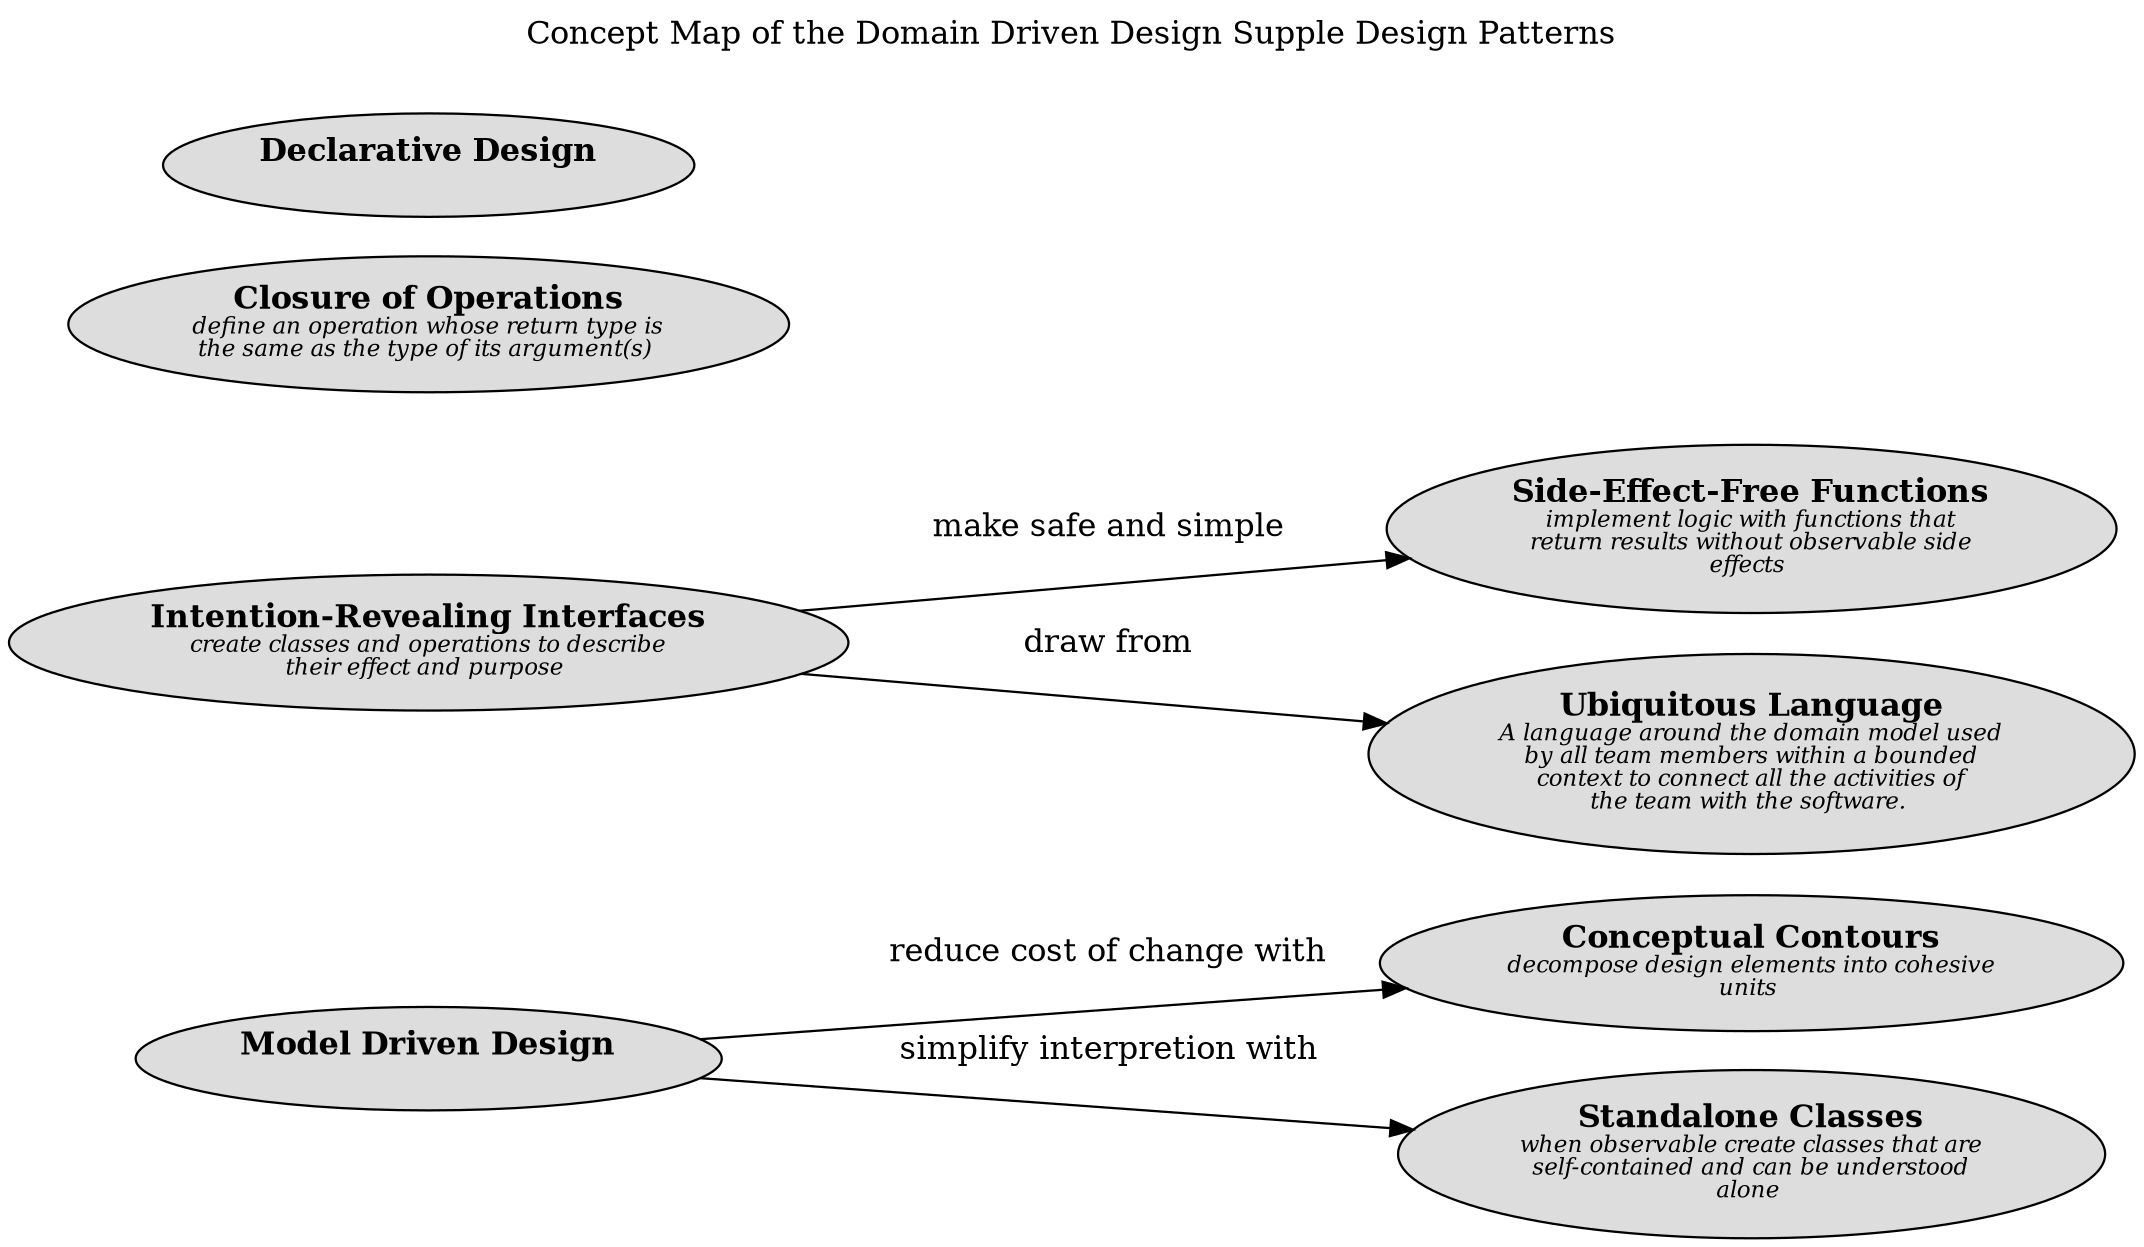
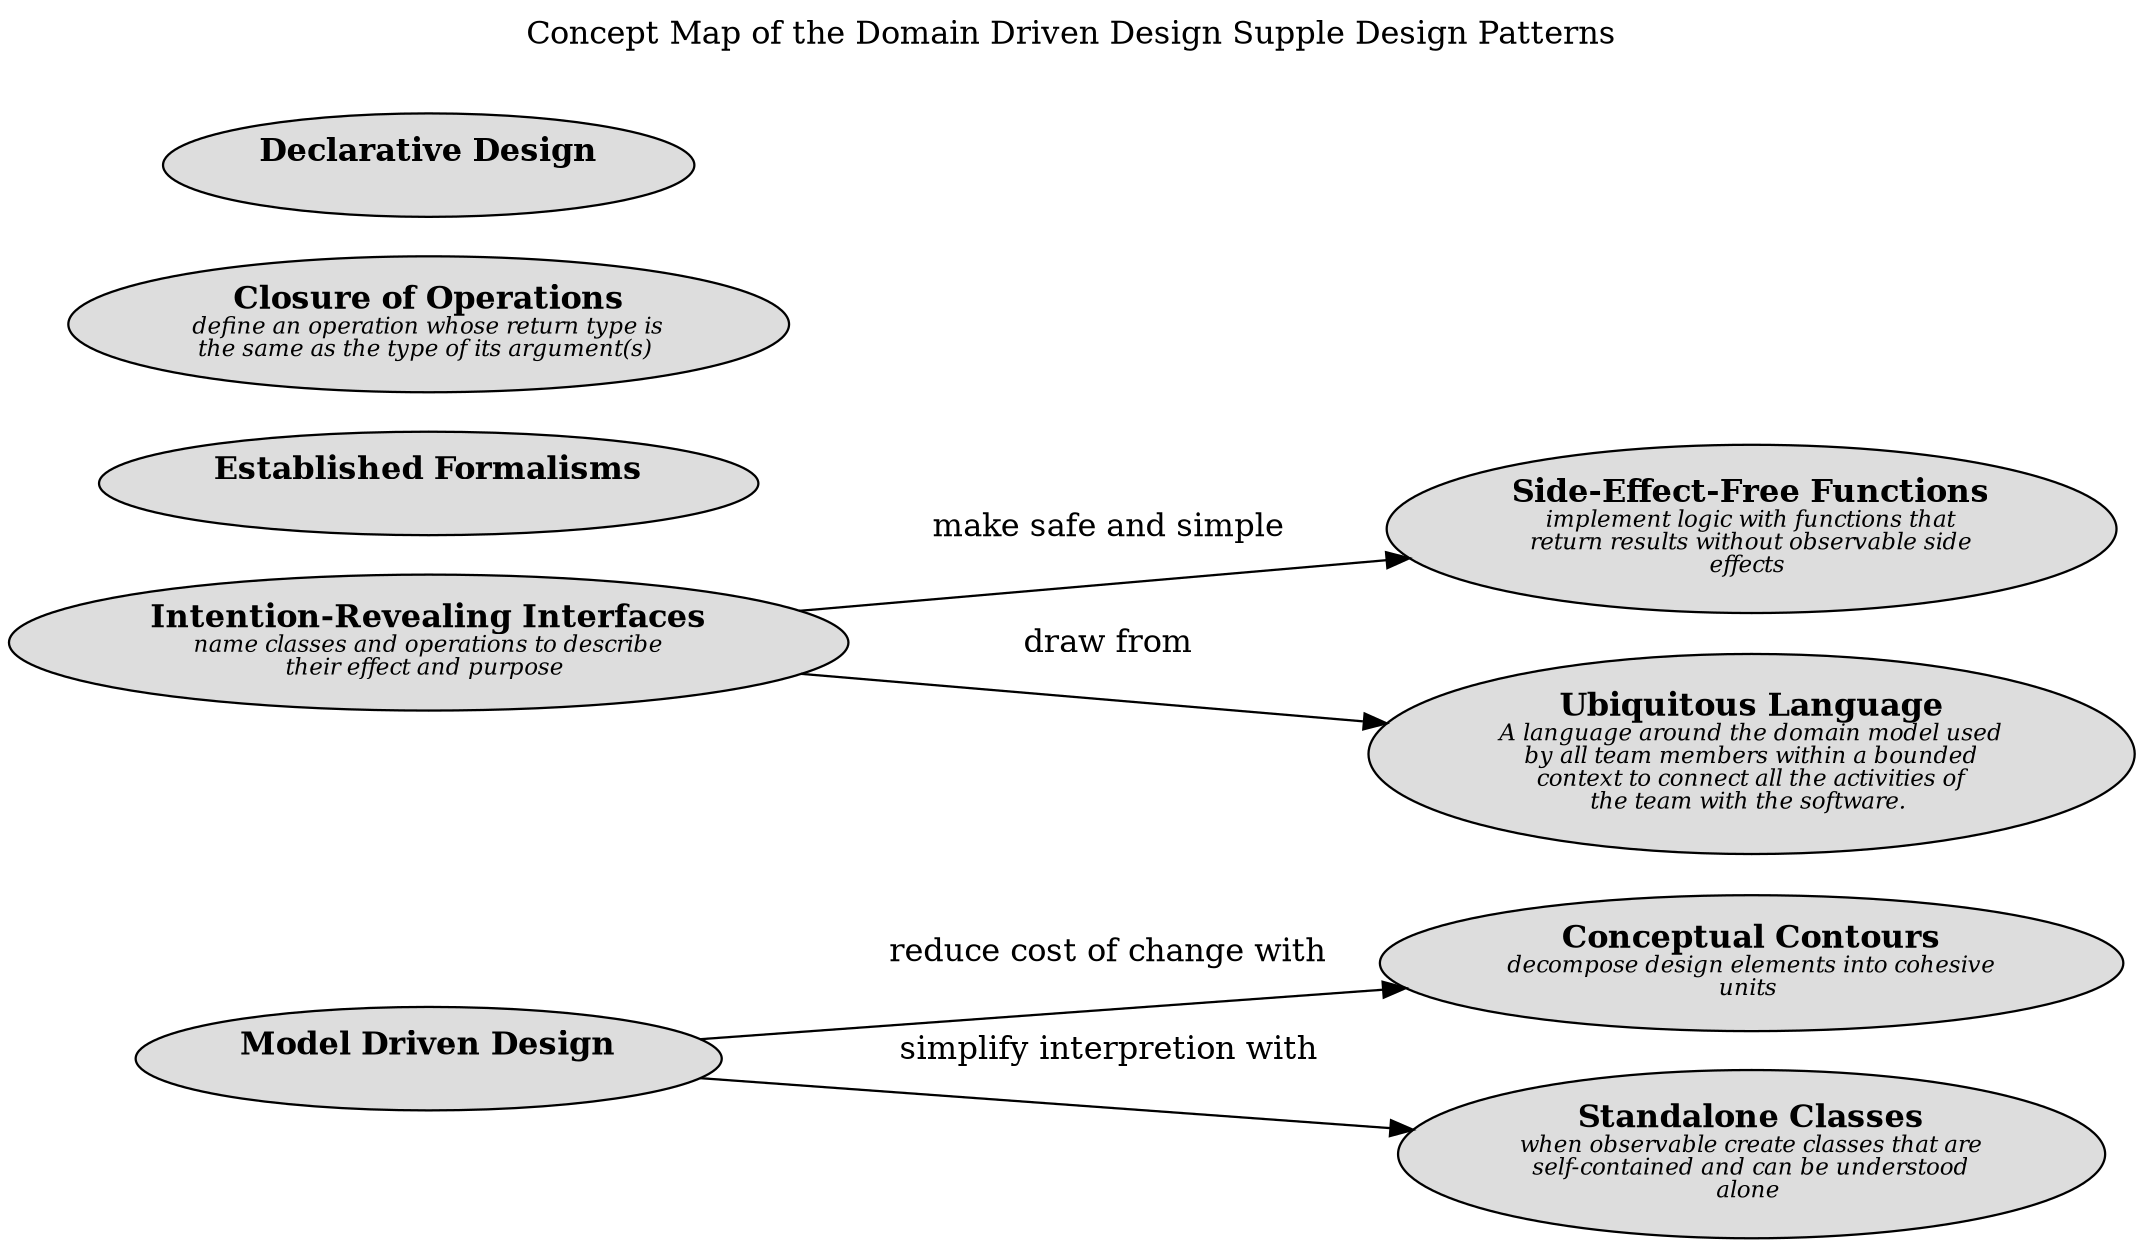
  digraph {
    label="Concept Map of the Domain Driven Design Supple Design Patterns"
    labelloc=t
    rankdir=LR
    node [fillcolor="#dddddd" shape=ellipse style=filled]
    n1 [label=<<B>Conceptual Contours</B><BR/><FONT POINT-SIZE="10"><I>decompose design elements into cohesive<BR/>units </I></FONT>>]
    n2 [label=<<B>Side-Effect-Free Functions</B><BR/><FONT POINT-SIZE="10"><I>implement logic with functions that<BR/>return results without observable side<BR/>effects </I></FONT>>]
    n3 [label=<<B>Ubiquitous Language</B><BR/><FONT POINT-SIZE="10"><I>A language around the domain model used<BR/>by all team members within a bounded<BR/>context to connect all the activities of<BR/>the team with the software. </I></FONT>>]
    n4 [label=<<B>Standalone Classes</B><BR/><FONT POINT-SIZE="10"><I>when observable create classes that are<BR/>self-contained and can be understood<BR/>alone </I></FONT>>]
-   n6 [label=<<B>Intention-Revealing Interfaces</B><BR/><FONT POINT-SIZE="10"><I>create classes and operations to describe<BR/>their effect and purpose </I></FONT>>]
+   n5 [label=<<B>Established Formalisms</B><BR/><FONT POINT-SIZE="10"><I> </I></FONT>>]
+   n6 [label=<<B>Intention-Revealing Interfaces</B><BR/><FONT POINT-SIZE="10"><I>name classes and operations to describe<BR/>their effect and purpose </I></FONT>>]
    n7 [label=<<B>Closure of Operations</B><BR/><FONT POINT-SIZE="10"><I>define an operation whose return type is<BR/>the same as the type of its argument(s) </I></FONT>>]
    n8 [label=<<B>Model Driven Design</B><BR/><FONT POINT-SIZE="10"><I> </I></FONT>>]
    n9 [label=<<B>Declarative Design</B><BR/><FONT POINT-SIZE="10"><I> </I></FONT>>]
    n6 -> n2 [label=<make safe and simple<BR/><FONT POINT-SIZE="10"><I> </I></FONT>>]
    n6 -> n3 [label=<draw from<BR/><FONT POINT-SIZE="10"><I> </I></FONT>>]
    n8 -> n1 [label=<reduce cost of change with<BR/><FONT POINT-SIZE="10"><I> </I></FONT>>]
    n8 -> n4 [label=<simplify interpretion with<BR/><FONT POINT-SIZE="10"><I> </I></FONT>>]
  }
